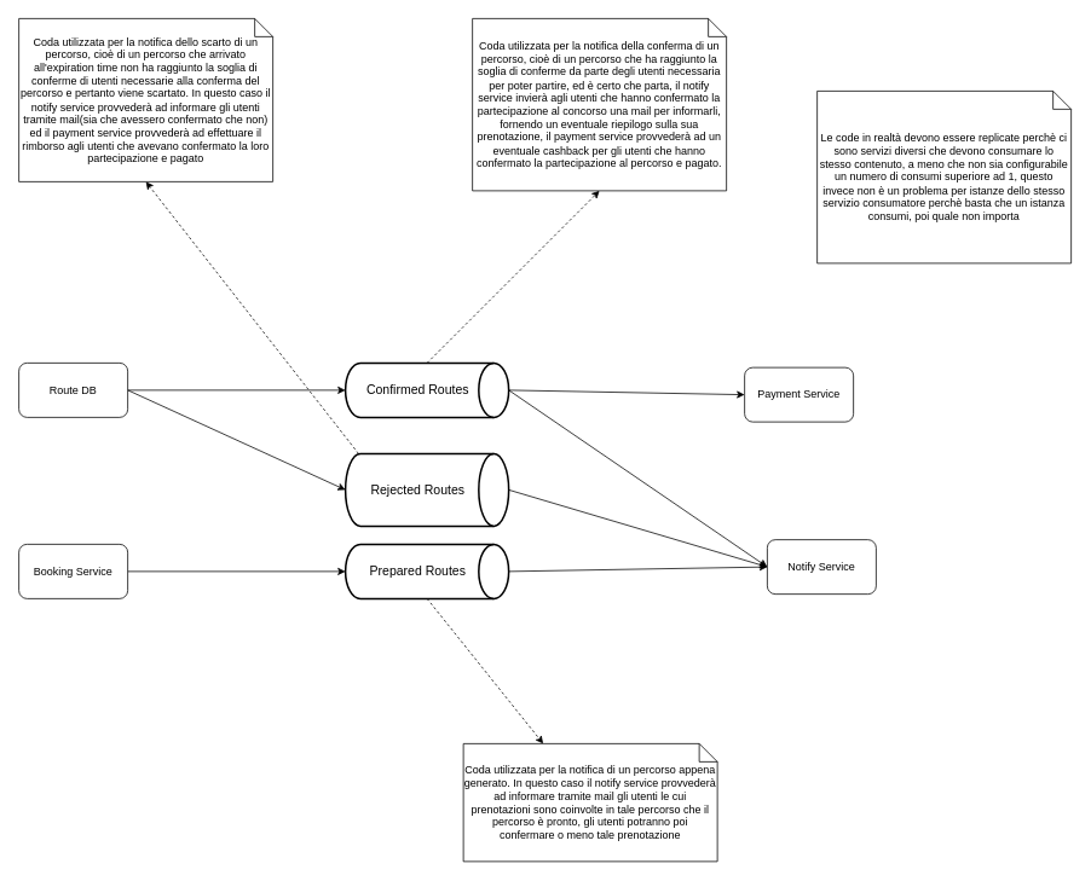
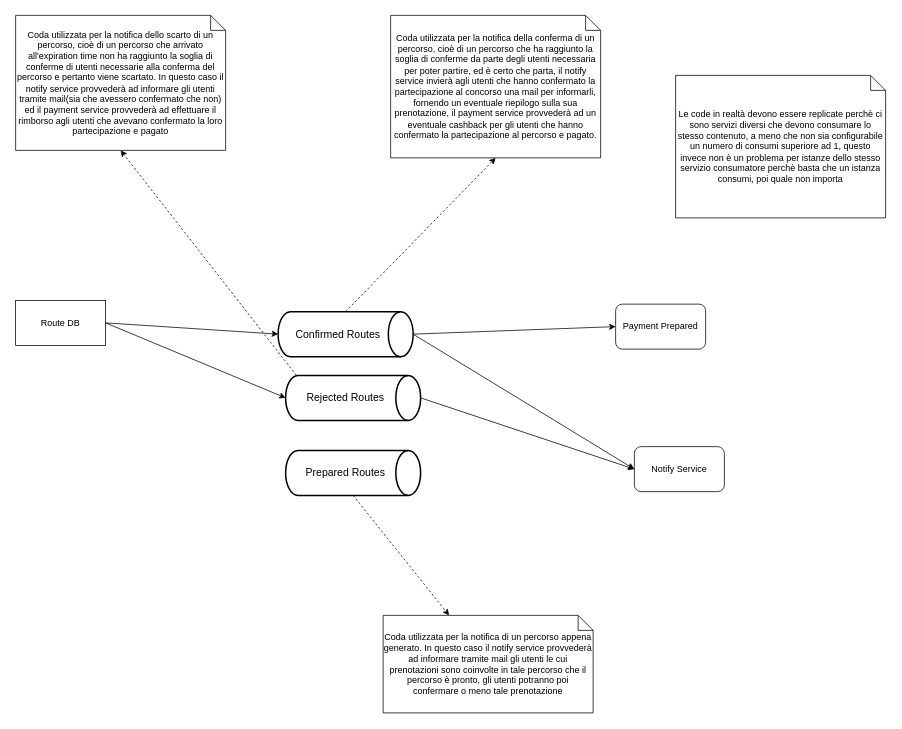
  <mxCell id="0" />
  <mxCell id="1" parent="0" />
  <mxCell id="2" value="Coda utilizzata per la notifica della conferma di un percorso, cioè di un percorso che ha raggiunto la soglia di conferme da parte degli utenti necessaria per poter partire, ed è certo che parta, il notify service invierà agli utenti che hanno confermato la partecipazione al concorso una mail per informarli, fornendo un eventuale riepilogo sulla sua prenotazione, il payment service provvederà ad un eventuale cashback per gli utenti che hanno confermato la partecipazione al percorso e pagato." style="shape=note;size=20;whiteSpace=wrap;html=1;" parent="1" vertex="1"><mxGeometry x="520" y="20" width="280" height="190" as="geometry" /></mxCell>
  <mxCell id="3" value="Coda utilizzata per la notifica dello scarto di un percorso, cioè di un percorso che arrivato all'expiration time non ha raggiunto la soglia di conferme di utenti necessarie alla conferma del percorso e pertanto viene scartato. In questo caso il notify service provvederà ad informare gli utenti tramite mail(sia che avessero confermato che non) ed il payment service provvederà ad effettuare il rimborso agli utenti che avevano confermato la loro partecipazione e pagato" style="shape=note;size=20;whiteSpace=wrap;html=1;shadow=0;" parent="1" vertex="1"><mxGeometry x="20" y="20" width="280" height="180" as="geometry" /></mxCell>
  <mxCell id="4" value="Coda utilizzata per la notifica di un percorso appena generato. In questo caso il notify service provvederà ad informare tramite mail gli utenti le cui prenotazioni sono coinvolte in tale percorso che il percorso è pronto, gli utenti potranno poi confermare o meno tale prenotazione" style="shape=note;size=20;whiteSpace=wrap;html=1;shadow=0;" parent="1" vertex="1"><mxGeometry x="510" y="820" width="280" height="130" as="geometry" /></mxCell>
  <mxCell id="5" value="Notify Service" style="rounded=1;whiteSpace=wrap;html=1;" parent="1" vertex="1"><mxGeometry x="845" y="595" width="120" height="60" as="geometry" /></mxCell>
- <mxCell id="6" value="Payment Service" style="rounded=1;whiteSpace=wrap;html=1;" parent="1" vertex="1"><mxGeometry x="820" y="405" width="120" height="60" as="geometry" /></mxCell>
- <mxCell id="7" style="edgeStyle=orthogonalEdgeStyle;rounded=1;orthogonalLoop=1;jettySize=auto;html=1;exitX=1;exitY=0.5;exitDx=0;exitDy=0;entryX=0;entryY=0.5;entryDx=0;entryDy=0;entryPerimeter=0;" parent="1" source="8" target="22" edge="1"><mxGeometry relative="1" as="geometry" /></mxCell>
- <mxCell id="8" value="Booking Service" style="rounded=1;whiteSpace=wrap;html=1;" parent="1" vertex="1"><mxGeometry x="20" y="600" width="120" height="60" as="geometry" /></mxCell>
+ <mxCell id="6" value="Payment Prepared" style="rounded=1;whiteSpace=wrap;html=1;" parent="1" vertex="1"><mxGeometry x="820" y="405" width="120" height="60" as="geometry" /></mxCell>
  <mxCell id="9" style="edgeStyle=orthogonalEdgeStyle;rounded=1;orthogonalLoop=1;jettySize=auto;html=1;exitX=1;exitY=0.5;exitDx=0;exitDy=0;entryX=0;entryY=0.5;entryDx=0;entryDy=0;entryPerimeter=0;strokeColor=none;" parent="1" source="12" target="16" edge="1"><mxGeometry relative="1" as="geometry" /></mxCell>
  <mxCell id="10" style="rounded=0;orthogonalLoop=1;jettySize=auto;html=1;exitX=1;exitY=0.5;exitDx=0;exitDy=0;entryX=0;entryY=0.5;entryDx=0;entryDy=0;entryPerimeter=0;" parent="1" source="12" target="16" edge="1"><mxGeometry relative="1" as="geometry" /></mxCell>
  <mxCell id="11" style="rounded=0;orthogonalLoop=1;jettySize=auto;html=1;exitX=1;exitY=0.5;exitDx=0;exitDy=0;entryX=0;entryY=0.5;entryDx=0;entryDy=0;entryPerimeter=0;" parent="1" source="12" target="19" edge="1"><mxGeometry relative="1" as="geometry" /></mxCell>
- <mxCell id="12" value="Route DB" style="rounded=1;whiteSpace=wrap;html=1;" parent="1" vertex="1"><mxGeometry x="20" y="400" width="120" height="60" as="geometry" /></mxCell>
+ <mxCell id="12" value="Route DB" style="whiteSpace=wrap;html=1;rounded=0;" parent="1" vertex="1"><mxGeometry x="20" y="400" width="120" height="60" as="geometry" /></mxCell>
  <mxCell id="13" style="rounded=1;orthogonalLoop=1;jettySize=auto;html=1;exitX=1;exitY=0.5;exitDx=0;exitDy=0;exitPerimeter=0;entryX=0;entryY=0.5;entryDx=0;entryDy=0;" parent="1" source="16" target="5" edge="1"><mxGeometry relative="1" as="geometry" /></mxCell>
  <mxCell id="14" style="rounded=0;orthogonalLoop=1;jettySize=auto;html=1;exitX=1;exitY=0.5;exitDx=0;exitDy=0;exitPerimeter=0;entryX=0;entryY=0.5;entryDx=0;entryDy=0;" parent="1" source="16" target="6" edge="1"><mxGeometry relative="1" as="geometry" /></mxCell>
  <mxCell id="15" style="rounded=0;orthogonalLoop=1;jettySize=auto;html=1;exitX=0.5;exitY=0;exitDx=0;exitDy=0;exitPerimeter=0;entryX=0.5;entryY=1;entryDx=0;entryDy=0;entryPerimeter=0;dashed=1;" parent="1" source="16" target="2" edge="1"><mxGeometry relative="1" as="geometry" /></mxCell>
- <mxCell id="16" value="Confirmed Routes" style="strokeWidth=2;shape=mxgraph.flowchart.direct_data;whiteSpace=wrap;align=center;fontSize=14;verticalAlign=middle;labelPosition=center;verticalLabelPosition=middle;html=1;spacingRight=20;" parent="1" vertex="1"><mxGeometry x="380" y="400" width="180" height="60" as="geometry" /></mxCell>
+ <mxCell id="16" value="Confirmed Routes" style="strokeWidth=2;shape=mxgraph.flowchart.direct_data;whiteSpace=wrap;align=center;fontSize=14;verticalAlign=middle;labelPosition=center;verticalLabelPosition=middle;html=1;spacingRight=20;" parent="1" vertex="1"><mxGeometry x="370" y="415" width="180" height="60" as="geometry" /></mxCell>
  <mxCell id="17" style="rounded=0;orthogonalLoop=1;jettySize=auto;html=1;exitX=1;exitY=0.5;exitDx=0;exitDy=0;exitPerimeter=0;entryX=0;entryY=0.5;entryDx=0;entryDy=0;" parent="1" source="19" target="5" edge="1"><mxGeometry relative="1" as="geometry"><mxPoint x="690" y="650" as="targetPoint" /></mxGeometry></mxCell>
  <mxCell id="18" style="rounded=0;orthogonalLoop=1;jettySize=auto;html=1;exitX=0.08;exitY=0;exitDx=0;exitDy=0;exitPerimeter=0;entryX=0.5;entryY=1;entryDx=0;entryDy=0;entryPerimeter=0;dashed=1;" parent="1" source="19" target="3" edge="1"><mxGeometry relative="1" as="geometry" /></mxCell>
- <mxCell id="19" value="Rejected Routes" style="strokeWidth=2;shape=mxgraph.flowchart.direct_data;whiteSpace=wrap;align=center;fontSize=14;verticalAlign=middle;labelPosition=center;verticalLabelPosition=middle;html=1;spacingRight=20;" parent="1" vertex="1"><mxGeometry x="380" y="500" width="180" height="80" as="geometry" /></mxCell>
- <mxCell id="20" style="rounded=0;orthogonalLoop=1;jettySize=auto;html=1;exitX=1;exitY=0.5;exitDx=0;exitDy=0;exitPerimeter=0;entryX=0;entryY=0.5;entryDx=0;entryDy=0;" parent="1" source="22" target="5" edge="1"><mxGeometry relative="1" as="geometry"><mxPoint x="710" y="620" as="targetPoint" /></mxGeometry></mxCell>
+ <mxCell id="19" value="Rejected Routes" style="strokeWidth=2;shape=mxgraph.flowchart.direct_data;whiteSpace=wrap;align=center;fontSize=14;verticalAlign=middle;labelPosition=center;verticalLabelPosition=middle;html=1;spacingRight=20;" parent="1" vertex="1"><mxGeometry x="380" y="500" width="180" height="60" as="geometry" /></mxCell>
  <mxCell id="21" style="rounded=0;orthogonalLoop=1;jettySize=auto;html=1;exitX=0.5;exitY=1;exitDx=0;exitDy=0;exitPerimeter=0;dashed=1;" parent="1" source="22" target="4" edge="1"><mxGeometry relative="1" as="geometry" /></mxCell>
  <mxCell id="22" value="Prepared Routes" style="strokeWidth=2;shape=mxgraph.flowchart.direct_data;whiteSpace=wrap;align=center;fontSize=14;verticalAlign=middle;labelPosition=center;verticalLabelPosition=middle;html=1;spacingRight=20;" parent="1" vertex="1"><mxGeometry x="380" y="600" width="180" height="60" as="geometry" /></mxCell>
  <mxCell id="23" value="Le code in realtà devono essere replicate perchè ci sono servizi diversi che devono consumare lo stesso contenuto, a meno che non sia configurabile un numero di consumi superiore ad 1, questo invece non è un problema per istanze dello stesso servizio consumatore perchè basta che un istanza consumi, poi quale non importa" style="shape=note;size=20;whiteSpace=wrap;html=1;" parent="1" vertex="1"><mxGeometry x="900" y="100" width="280" height="190" as="geometry" /></mxCell>
